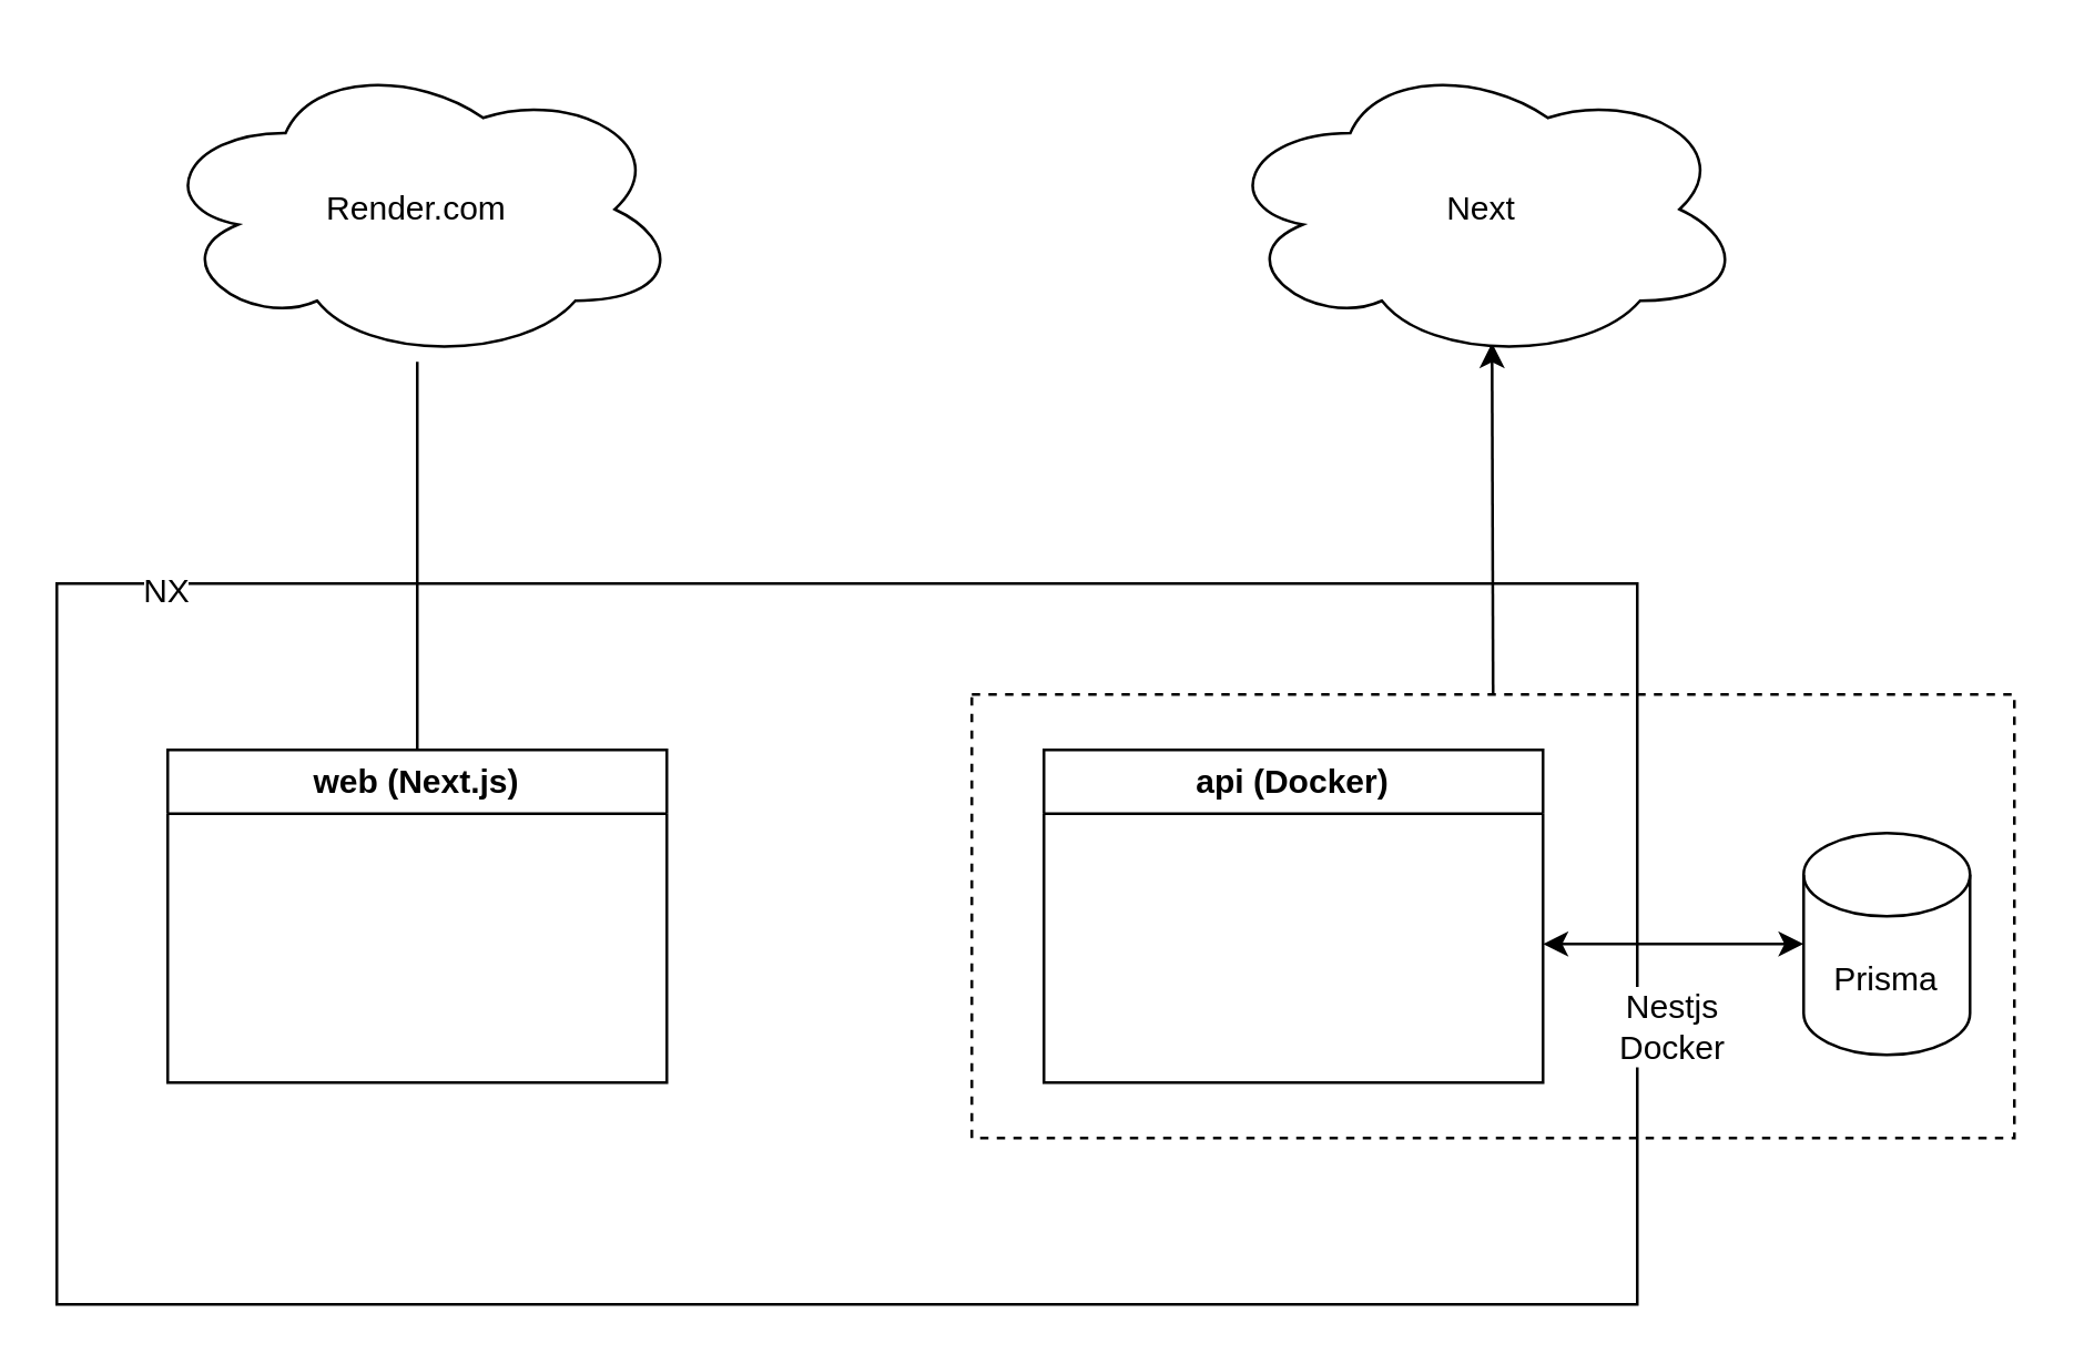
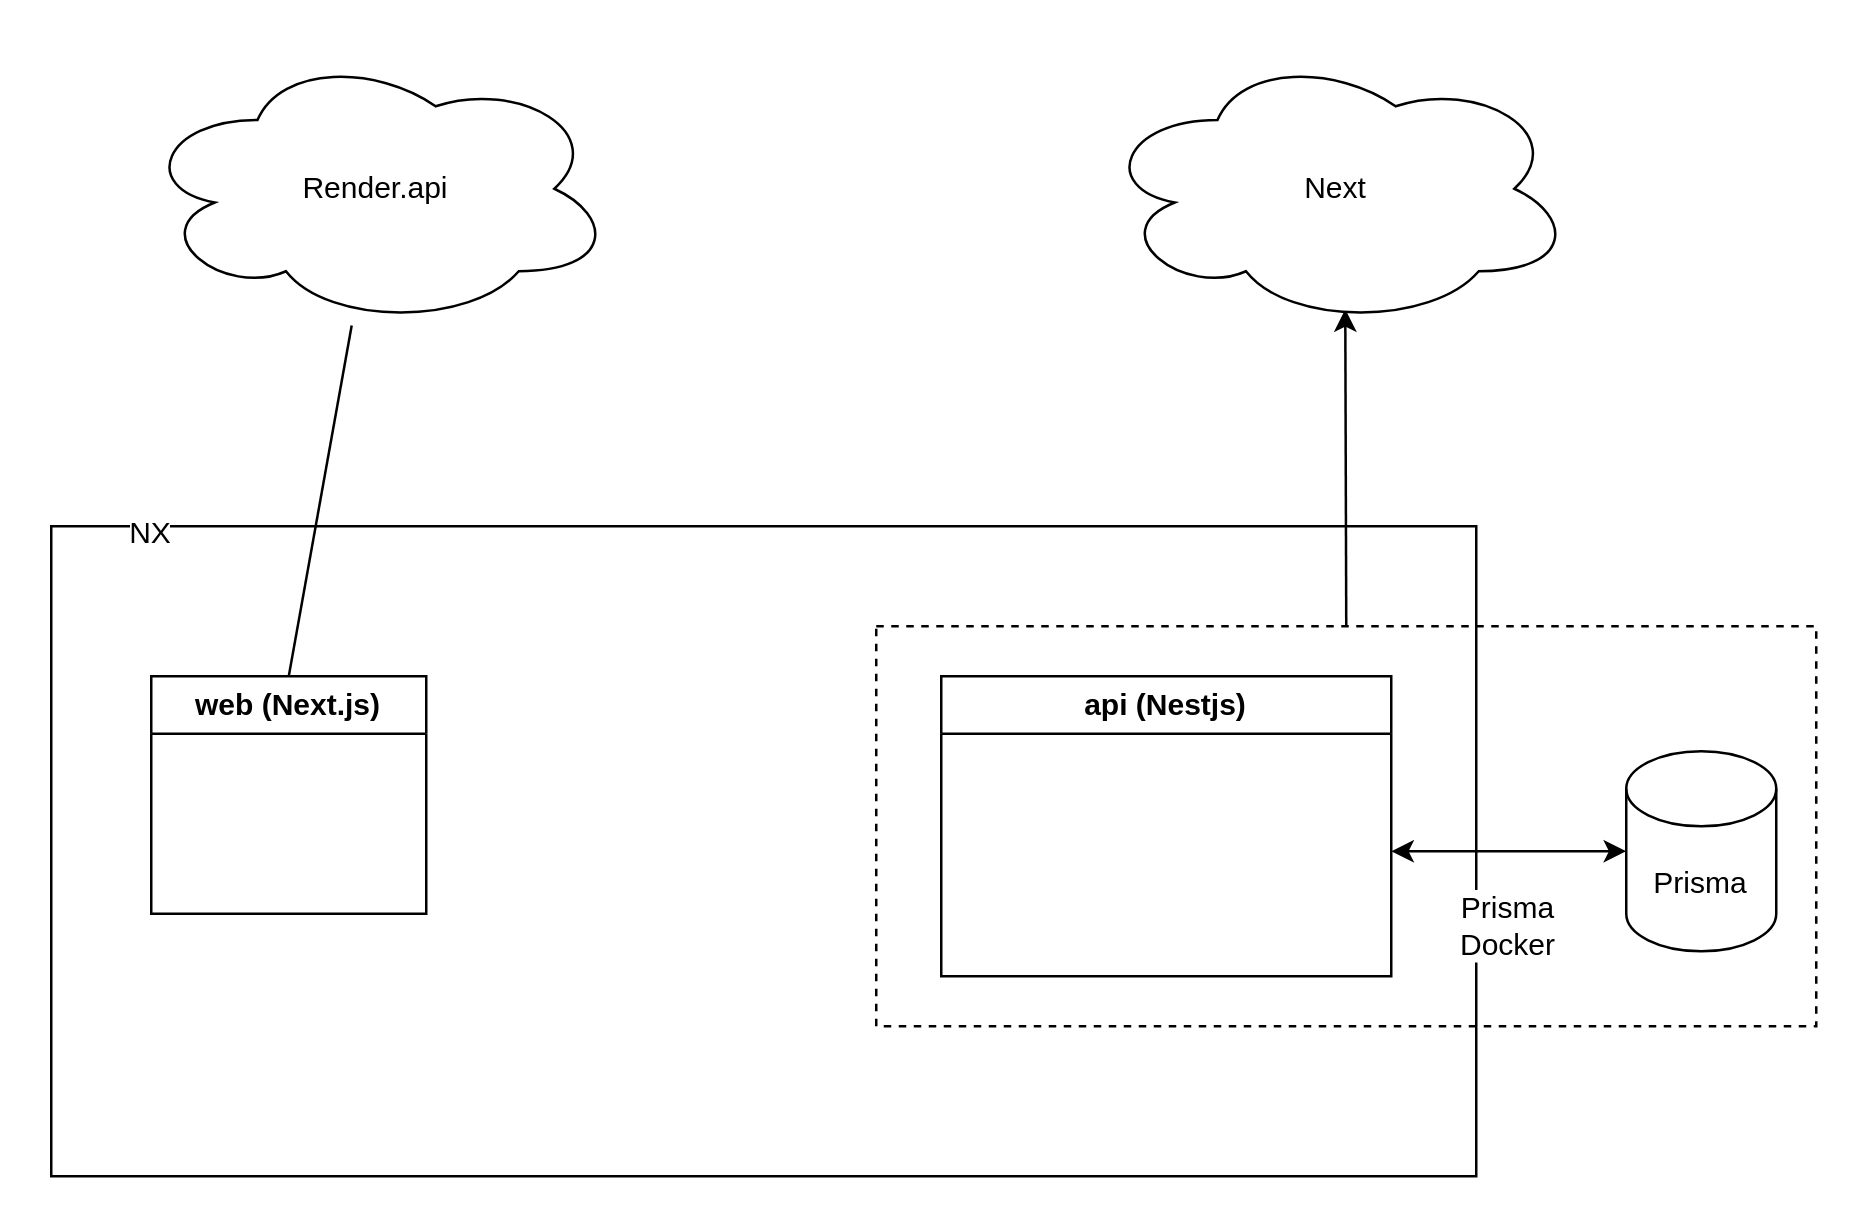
  <mxCell id="0" />
  <mxCell id="1" parent="0" />
  <mxCell id="2" value="" style="whiteSpace=wrap;html=1;fillColor=none;dashed=1;" vertex="1" parent="1"><mxGeometry x="350" y="250" width="376" height="160" as="geometry" /></mxCell>
  <mxCell id="3" value="" style="whiteSpace=wrap;html=1;fillColor=none;" vertex="1" parent="1"><mxGeometry x="20" y="210" width="570" height="260" as="geometry" /></mxCell>
  <mxCell id="4" style="edgeStyle=none;html=1;exitX=0.5;exitY=0;exitDx=0;exitDy=0;endArrow=none;" edge="1" parent="1" source="5" target="6"><mxGeometry relative="1" as="geometry" /></mxCell>
- <mxCell id="5" value="web (Next.js)" style="swimlane;whiteSpace=wrap;html=1;" vertex="1" parent="1"><mxGeometry x="60" y="270" width="180" height="120" as="geometry"><mxRectangle x="120" y="240" width="120" height="30" as="alternateBounds" /></mxGeometry></mxCell>
- <mxCell id="6" value="Render.com" style="ellipse;shape=cloud;whiteSpace=wrap;html=1;" vertex="1" parent="1"><mxGeometry x="55" y="20" width="190" height="110" as="geometry" /></mxCell>
+ <mxCell id="5" value="web (Next.js)" style="swimlane;whiteSpace=wrap;html=1;" vertex="1" parent="1"><mxGeometry x="60" y="270" width="110" height="95" as="geometry"><mxRectangle x="120" y="240" width="120" height="30" as="alternateBounds" /></mxGeometry></mxCell>
+ <mxCell id="6" value="Render.api" style="ellipse;shape=cloud;whiteSpace=wrap;html=1;" vertex="1" parent="1"><mxGeometry x="55" y="20" width="190" height="110" as="geometry" /></mxCell>
  <mxCell id="7" value="Prisma" style="shape=cylinder3;whiteSpace=wrap;html=1;boundedLbl=1;backgroundOutline=1;size=15;" vertex="1" parent="1"><mxGeometry x="650" y="300" width="60" height="80" as="geometry" /></mxCell>
- <mxCell id="8" value="api (Docker)" style="swimlane;whiteSpace=wrap;html=1;" vertex="1" parent="1"><mxGeometry x="376" y="270" width="180" height="120" as="geometry"><mxRectangle x="120" y="240" width="120" height="30" as="alternateBounds" /></mxGeometry></mxCell>
+ <mxCell id="8" value="api (Nestjs)" style="swimlane;whiteSpace=wrap;html=1;" vertex="1" parent="1"><mxGeometry x="376" y="270" width="180" height="120" as="geometry"><mxRectangle x="120" y="240" width="120" height="30" as="alternateBounds" /></mxGeometry></mxCell>
  <mxCell id="9" value="" style="endArrow=classic;startArrow=classic;html=1;entryX=0;entryY=0.5;entryDx=0;entryDy=0;entryPerimeter=0;" edge="1" parent="1" target="7"><mxGeometry width="50" height="50" relative="1" as="geometry"><mxPoint x="556" y="340" as="sourcePoint" /><mxPoint x="666" y="400" as="targetPoint" /></mxGeometry></mxCell>
  <mxCell id="10" style="edgeStyle=none;html=1;exitX=0.5;exitY=0;exitDx=0;exitDy=0;entryX=0.519;entryY=0.938;entryDx=0;entryDy=0;entryPerimeter=0;" edge="1" parent="1" source="2" target="11"><mxGeometry relative="1" as="geometry" /></mxCell>
  <mxCell id="11" value="Next" style="ellipse;shape=cloud;whiteSpace=wrap;html=1;" vertex="1" parent="1"><mxGeometry x="439" y="20" width="190" height="110" as="geometry" /></mxCell>
  <mxCell id="12" value="NX" style="text;html=1;strokeColor=none;fillColor=none;align=center;verticalAlign=middle;whiteSpace=wrap;rounded=0;dashed=1;labelBackgroundColor=default;spacingLeft=0;" vertex="1" parent="1"><mxGeometry x="30" y="198" width="60" height="30" as="geometry" /></mxCell>
- <mxCell id="13" value="&lt;span style=&quot;&quot;&gt;Nestjs&lt;/span&gt;&lt;br&gt;&lt;span style=&quot;&quot;&gt;Docker&lt;/span&gt;" style="text;html=1;strokeColor=none;fillColor=none;align=center;verticalAlign=middle;whiteSpace=wrap;rounded=0;dashed=1;spacing=0;labelPosition=center;verticalLabelPosition=middle;labelBackgroundColor=default;" vertex="1" parent="1"><mxGeometry x="570" y="350" width="66" height="40" as="geometry" /></mxCell>
+ <mxCell id="13" value="&lt;span style=&quot;&quot;&gt;Prisma&lt;/span&gt;&lt;br&gt;&lt;span style=&quot;&quot;&gt;Docker&lt;/span&gt;" style="text;html=1;strokeColor=none;fillColor=none;align=center;verticalAlign=middle;whiteSpace=wrap;rounded=0;dashed=1;spacing=0;labelPosition=center;verticalLabelPosition=middle;labelBackgroundColor=default;" vertex="1" parent="1"><mxGeometry x="570" y="350" width="66" height="40" as="geometry" /></mxCell>
